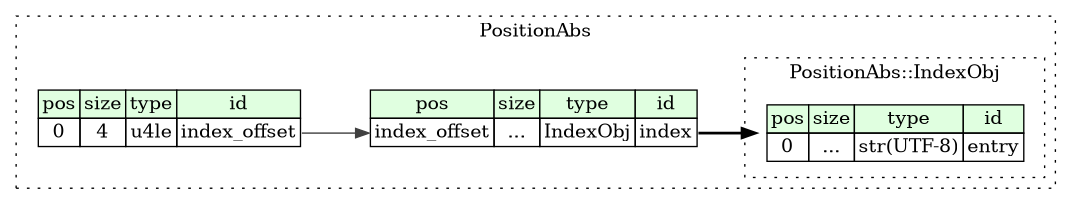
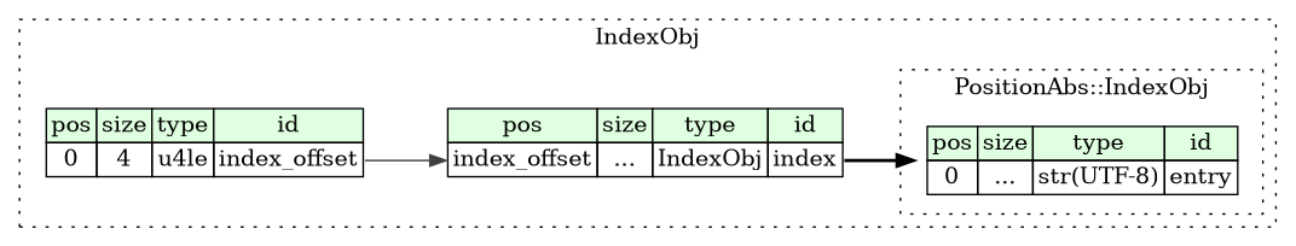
  digraph {
    rankdir=LR
    node [shape=plaintext]
    n1 [label=<<TABLE BORDER="0" CELLBORDER="1" CELLSPACING="0"> 				<TR><TD BGCOLOR="#E0FFE0">pos</TD><TD BGCOLOR="#E0FFE0">size</TD><TD BGCOLOR="#E0FFE0">type</TD><TD BGCOLOR="#E0FFE0">id</TD></TR> 				<TR><TD PORT="entry_pos">0</TD><TD PORT="entry_size">...</TD><TD>str(UTF-8)</TD><TD PORT="entry_type">entry</TD></TR> 			</TABLE>>]
    n2 [label=<<TABLE BORDER="0" CELLBORDER="1" CELLSPACING="0"> 			<TR><TD BGCOLOR="#E0FFE0">pos</TD><TD BGCOLOR="#E0FFE0">size</TD><TD BGCOLOR="#E0FFE0">type</TD><TD BGCOLOR="#E0FFE0">id</TD></TR> 			<TR><TD PORT="index_offset_pos">0</TD><TD PORT="index_offset_size">4</TD><TD>u4le</TD><TD PORT="index_offset_type">index_offset</TD></TR> 		</TABLE>>]
    n3 [label=<<TABLE BORDER="0" CELLBORDER="1" CELLSPACING="0"> 			<TR><TD BGCOLOR="#E0FFE0">pos</TD><TD BGCOLOR="#E0FFE0">size</TD><TD BGCOLOR="#E0FFE0">type</TD><TD BGCOLOR="#E0FFE0">id</TD></TR> 			<TR><TD PORT="index_pos">index_offset</TD><TD PORT="index_size">...</TD><TD>IndexObj</TD><TD PORT="index_type">index</TD></TR> 		</TABLE>>]
    subgraph cluster_1 {
-     label=PositionAbs
+     label=IndexObj
      style=dotted
      n2
      n3
      subgraph cluster_2 {
        label="PositionAbs::IndexObj"
        style=dotted
        n1
      }
    }
    n2 -> n3 [color="#404040" headport=index_pos tailport=index_offset_type]
    n3 -> n1 [style=bold tailport=index_type]
  }
